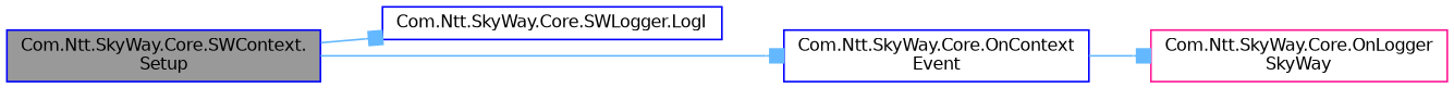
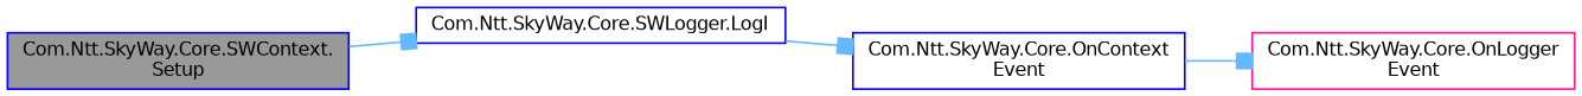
  digraph {
    rankdir=LR
    node [color=blue fillcolor=white fontname=Helvetica fontsize=10 shape=box style=filled]
    edge [arrowhead=box color=steelblue1 fontname=Helvetica fontsize=10 labelfontname=Helvetica labelfontsize=10 style=solid]
    n1 [fillcolor=grey60 fontcolor=black height=0.2 label="Com.Ntt.SkyWay.Core.SWContext.\lSetup" width=0.4]
    n2 [height=0.2 label="Com.Ntt.SkyWay.Core.SWLogger.LogI" width=0.4]
    n3 [height=0.2 label="Com.Ntt.SkyWay.Core.OnContext\lEvent" width=0.4]
-   n4 [color=deeppink height=0.2 label="Com.Ntt.SkyWay.Core.OnLogger\lSkyWay" width=0.4]
+   n4 [color=deeppink height=0.2 label="Com.Ntt.SkyWay.Core.OnLogger\lEvent" width=0.4]
    n1 -> n2
-   n1 -> n3
+   n2 -> n3
    n3 -> n4
  }
